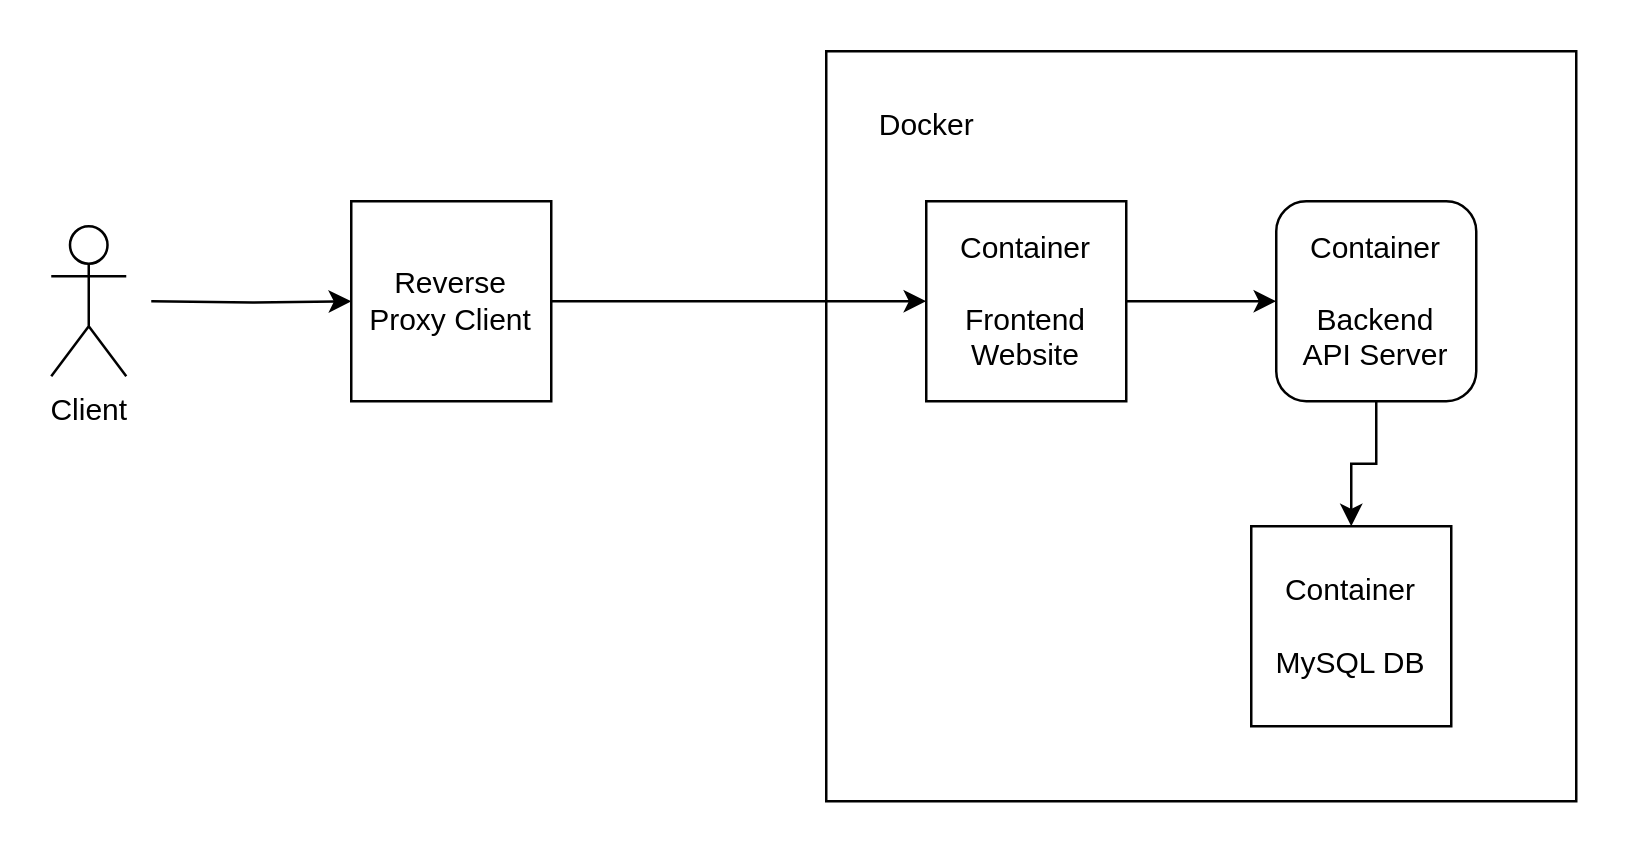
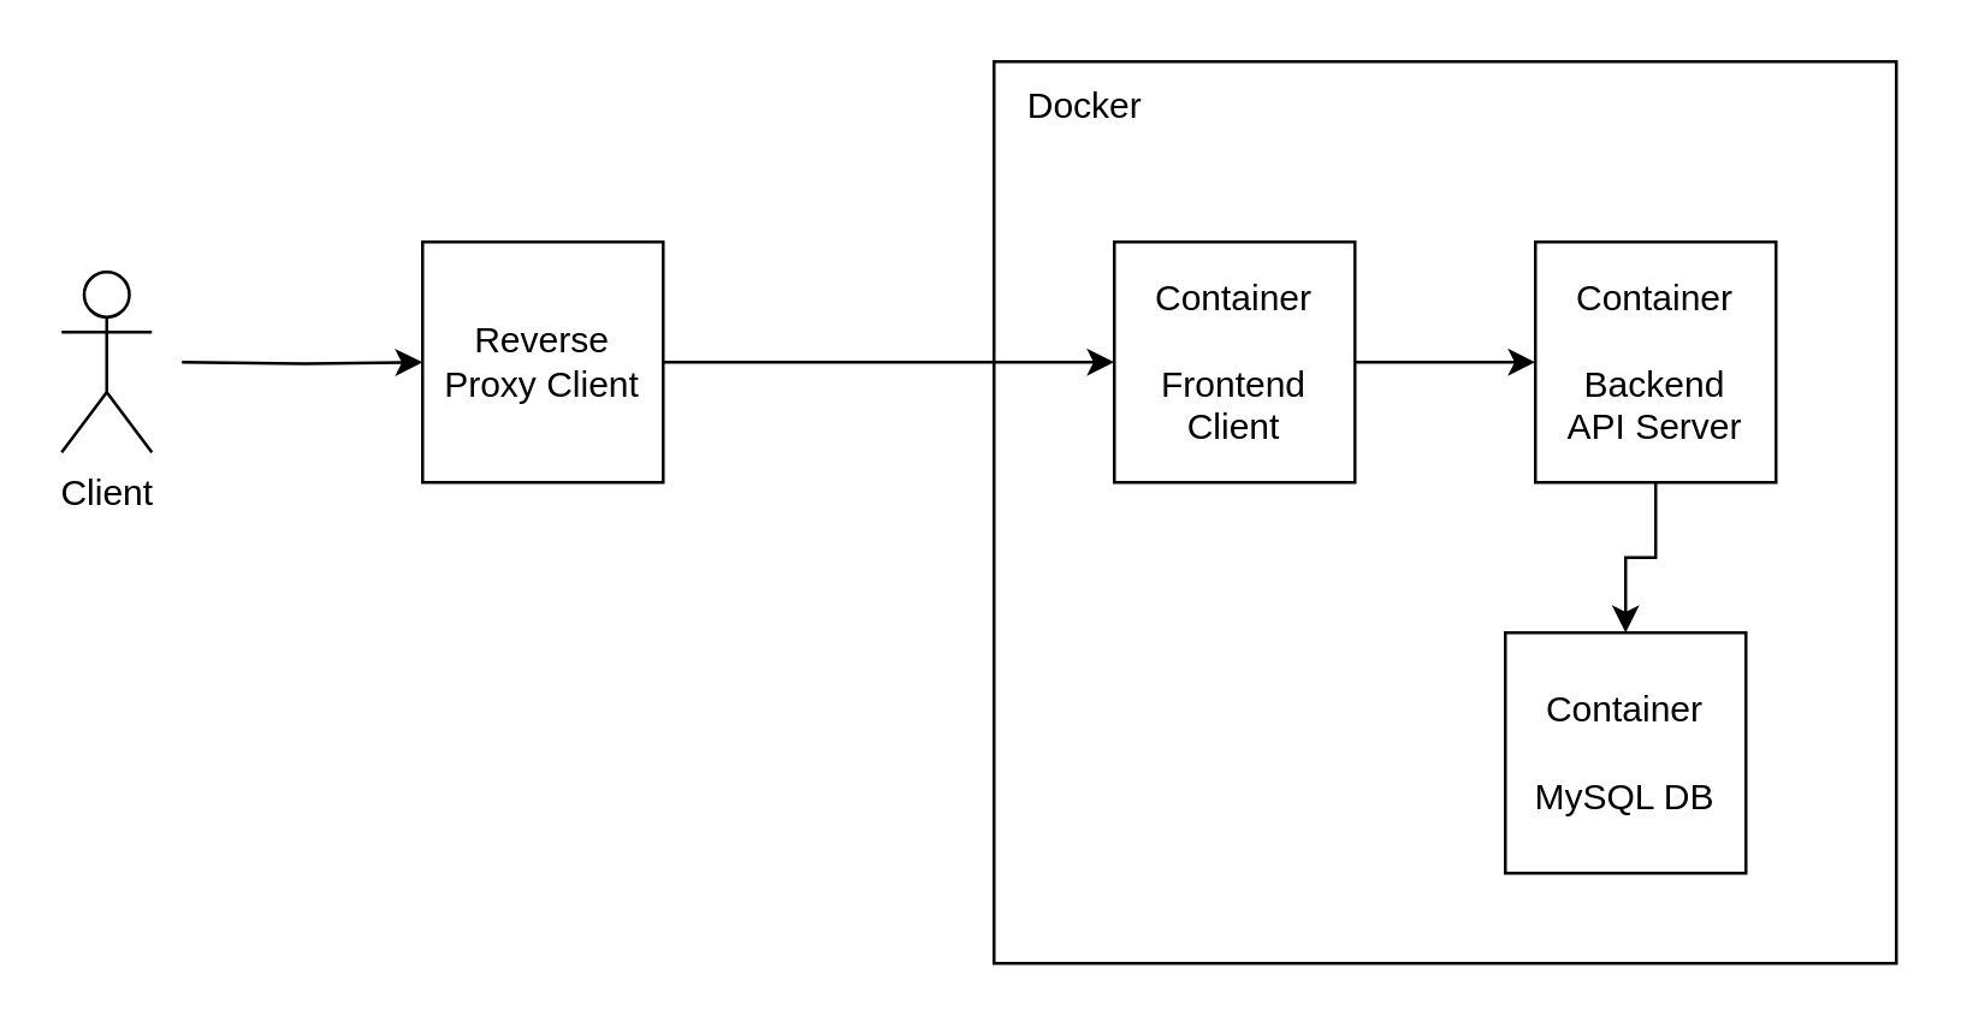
  <mxCell id="0" />
  <mxCell id="1" parent="0" />
  <mxCell id="2" value="" style="whiteSpace=wrap;html=1;aspect=fixed;" vertex="1" parent="1"><mxGeometry x="330" y="20" width="300" height="300" as="geometry" /></mxCell>
  <mxCell id="3" style="edgeStyle=orthogonalEdgeStyle;rounded=0;orthogonalLoop=1;jettySize=auto;html=1;exitX=0.5;exitY=1;exitDx=0;exitDy=0;entryX=0.5;entryY=0;entryDx=0;entryDy=0;" edge="1" parent="1" source="4" target="7"><mxGeometry relative="1" as="geometry" /></mxCell>
- <mxCell id="4" value="Container&lt;div&gt;&lt;br&gt;&lt;div&gt;Backend&lt;div&gt;API Server&lt;/div&gt;&lt;/div&gt;&lt;/div&gt;" style="whiteSpace=wrap;html=1;aspect=fixed;rounded=1;" vertex="1" parent="1"><mxGeometry x="510" y="80" width="80" height="80" as="geometry" /></mxCell>
+ <mxCell id="4" value="Container&lt;div&gt;&lt;br&gt;&lt;div&gt;Backend&lt;div&gt;API Server&lt;/div&gt;&lt;/div&gt;&lt;/div&gt;" style="whiteSpace=wrap;html=1;aspect=fixed;" vertex="1" parent="1"><mxGeometry x="510" y="80" width="80" height="80" as="geometry" /></mxCell>
  <mxCell id="5" style="edgeStyle=orthogonalEdgeStyle;rounded=0;orthogonalLoop=1;jettySize=auto;html=1;exitX=1;exitY=0.5;exitDx=0;exitDy=0;" edge="1" parent="1" source="6" target="4"><mxGeometry relative="1" as="geometry" /></mxCell>
- <mxCell id="6" value="&lt;div&gt;Container&lt;/div&gt;&lt;div&gt;&lt;br&gt;&lt;/div&gt;Frontend&lt;div&gt;Website&lt;/div&gt;" style="whiteSpace=wrap;html=1;aspect=fixed;" vertex="1" parent="1"><mxGeometry x="370" y="80" width="80" height="80" as="geometry" /></mxCell>
+ <mxCell id="6" value="&lt;div&gt;Container&lt;/div&gt;&lt;div&gt;&lt;br&gt;&lt;/div&gt;Frontend&lt;div&gt;Client&lt;/div&gt;" style="whiteSpace=wrap;html=1;aspect=fixed;" vertex="1" parent="1"><mxGeometry x="370" y="80" width="80" height="80" as="geometry" /></mxCell>
  <mxCell id="7" value="Container&lt;div&gt;&lt;br&gt;&lt;/div&gt;&lt;div&gt;MySQL DB&lt;/div&gt;" style="whiteSpace=wrap;html=1;aspect=fixed;" vertex="1" parent="1"><mxGeometry x="500" y="210" width="80" height="80" as="geometry" /></mxCell>
- <mxCell id="8" value="Docker" style="text;html=1;align=center;verticalAlign=middle;resizable=0;points=[];autosize=1;strokeColor=none;fillColor=none;" vertex="1" parent="1"><mxGeometry x="340" y="35" width="60" height="30" as="geometry" /></mxCell>
+ <mxCell id="8" value="Docker" style="text;html=1;align=center;verticalAlign=middle;resizable=0;points=[];autosize=1;strokeColor=none;fillColor=none;" vertex="1" parent="1"><mxGeometry x="330" y="20" width="60" height="30" as="geometry" /></mxCell>
  <mxCell id="9" value="" style="edgeStyle=orthogonalEdgeStyle;rounded=0;orthogonalLoop=1;jettySize=auto;html=1;" edge="1" parent="1" target="11"><mxGeometry relative="1" as="geometry"><mxPoint x="60" y="120" as="sourcePoint" /></mxGeometry></mxCell>
  <mxCell id="10" style="edgeStyle=orthogonalEdgeStyle;rounded=0;orthogonalLoop=1;jettySize=auto;html=1;exitX=1;exitY=0.5;exitDx=0;exitDy=0;" edge="1" parent="1" source="11" target="6"><mxGeometry relative="1" as="geometry" /></mxCell>
  <mxCell id="11" value="&lt;div&gt;Reverse&lt;/div&gt;Proxy Client" style="whiteSpace=wrap;html=1;aspect=fixed;" vertex="1" parent="1"><mxGeometry x="140" y="80" width="80" height="80" as="geometry" /></mxCell>
  <mxCell id="12" value="Client" style="shape=umlActor;verticalLabelPosition=bottom;verticalAlign=top;html=1;outlineConnect=0;" vertex="1" parent="1"><mxGeometry x="20" y="90" width="30" height="60" as="geometry" /></mxCell>
